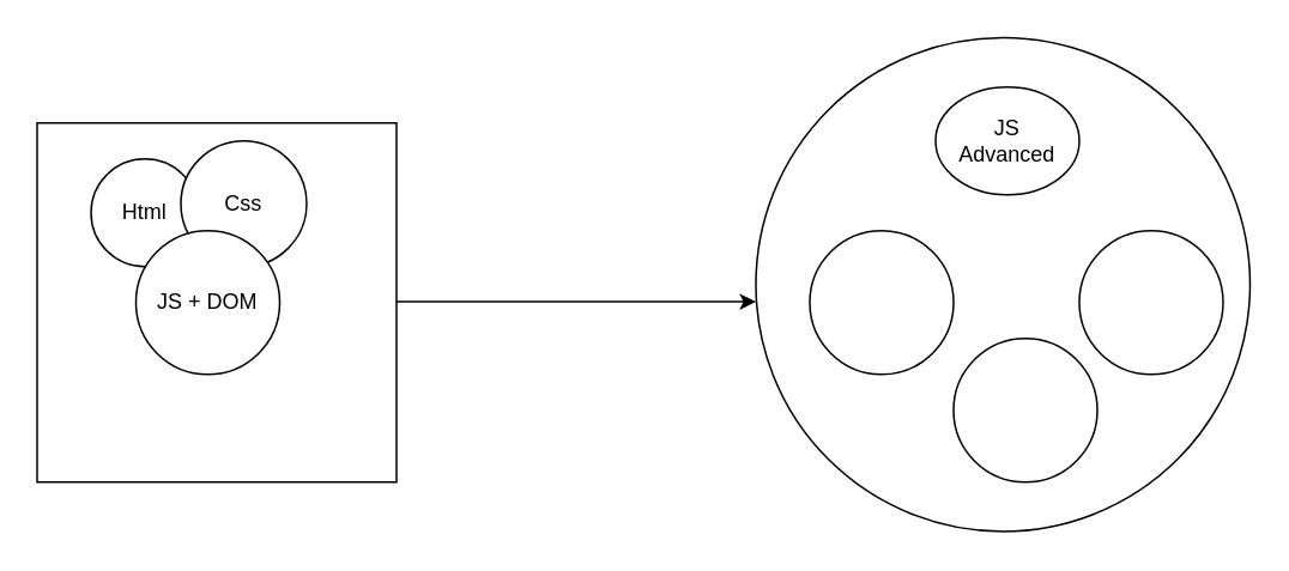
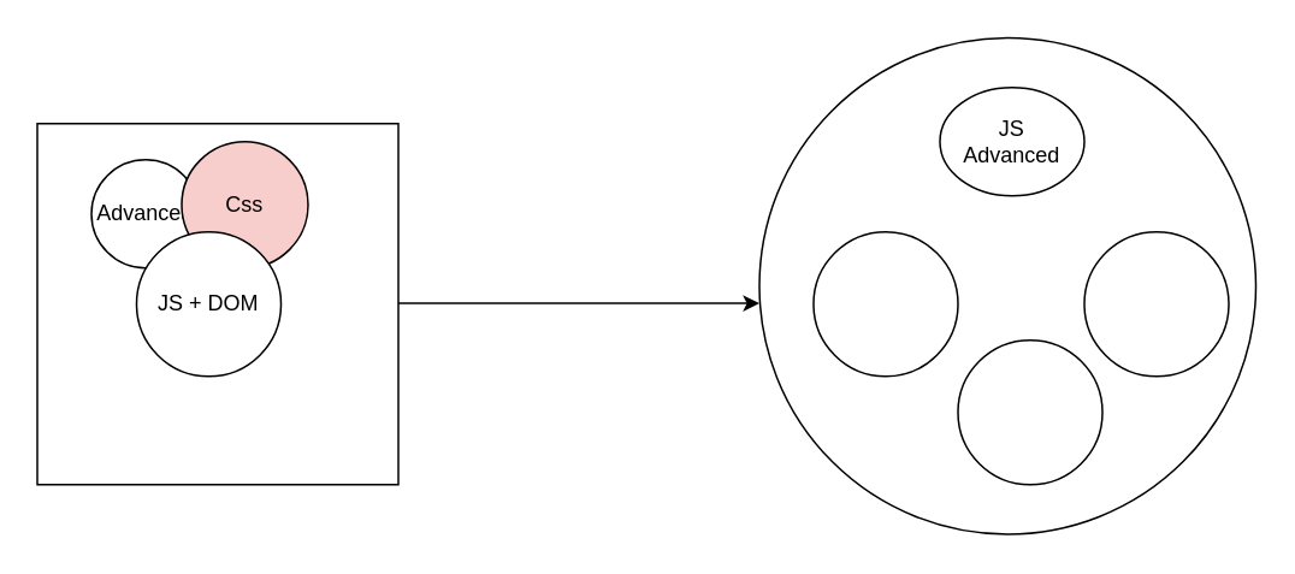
  <mxCell id="0" />
  <mxCell id="1" parent="0" />
  <mxCell id="2" value="" style="whiteSpace=wrap;html=1;aspect=fixed;" vertex="1" parent="1"><mxGeometry x="20" y="68" width="200" height="200" as="geometry" /></mxCell>
- <mxCell id="3" value="Html" style="ellipse;whiteSpace=wrap;html=1;aspect=fixed;" vertex="1" parent="1"><mxGeometry x="50" y="88" width="60" height="60" as="geometry" /></mxCell>
- <mxCell id="4" value="Css" style="ellipse;whiteSpace=wrap;html=1;aspect=fixed;" vertex="1" parent="1"><mxGeometry x="100" y="78" width="70" height="70" as="geometry" /></mxCell>
+ <mxCell id="3" value="Advanced" style="ellipse;whiteSpace=wrap;html=1;aspect=fixed;" vertex="1" parent="1"><mxGeometry x="50" y="88" width="60" height="60" as="geometry" /></mxCell>
+ <mxCell id="4" value="Css" style="ellipse;whiteSpace=wrap;html=1;aspect=fixed;fillColor=#f8cecc;" vertex="1" parent="1"><mxGeometry x="100" y="78" width="70" height="70" as="geometry" /></mxCell>
  <mxCell id="5" value="JS + DOM" style="ellipse;whiteSpace=wrap;html=1;aspect=fixed;" vertex="1" parent="1"><mxGeometry x="75" y="128" width="80" height="80" as="geometry" /></mxCell>
  <mxCell id="6" value="" style="endArrow=classic;html=1;rounded=0;" edge="1" parent="1"><mxGeometry width="50" height="50" relative="1" as="geometry"><mxPoint x="220" y="167.58" as="sourcePoint" /><mxPoint x="420" y="167.58" as="targetPoint" /></mxGeometry></mxCell>
  <mxCell id="7" value="" style="ellipse;whiteSpace=wrap;html=1;aspect=fixed;" vertex="1" parent="1"><mxGeometry x="420" y="20.5" width="275" height="275" as="geometry" /></mxCell>
  <mxCell id="8" value="JS&lt;div&gt;Advanced&lt;/div&gt;" style="ellipse;whiteSpace=wrap;html=1;aspect=fixed;" vertex="1" parent="1"><mxGeometry x="520" y="48" width="80" height="60" as="geometry" /></mxCell>
  <mxCell id="9" value="" style="ellipse;whiteSpace=wrap;html=1;aspect=fixed;" vertex="1" parent="1"><mxGeometry x="450" y="128" width="80" height="80" as="geometry" /></mxCell>
  <mxCell id="10" value="" style="ellipse;whiteSpace=wrap;html=1;aspect=fixed;" vertex="1" parent="1"><mxGeometry x="600" y="128" width="80" height="80" as="geometry" /></mxCell>
  <mxCell id="11" value="" style="ellipse;whiteSpace=wrap;html=1;aspect=fixed;" vertex="1" parent="1"><mxGeometry x="530" y="188" width="80" height="80" as="geometry" /></mxCell>
